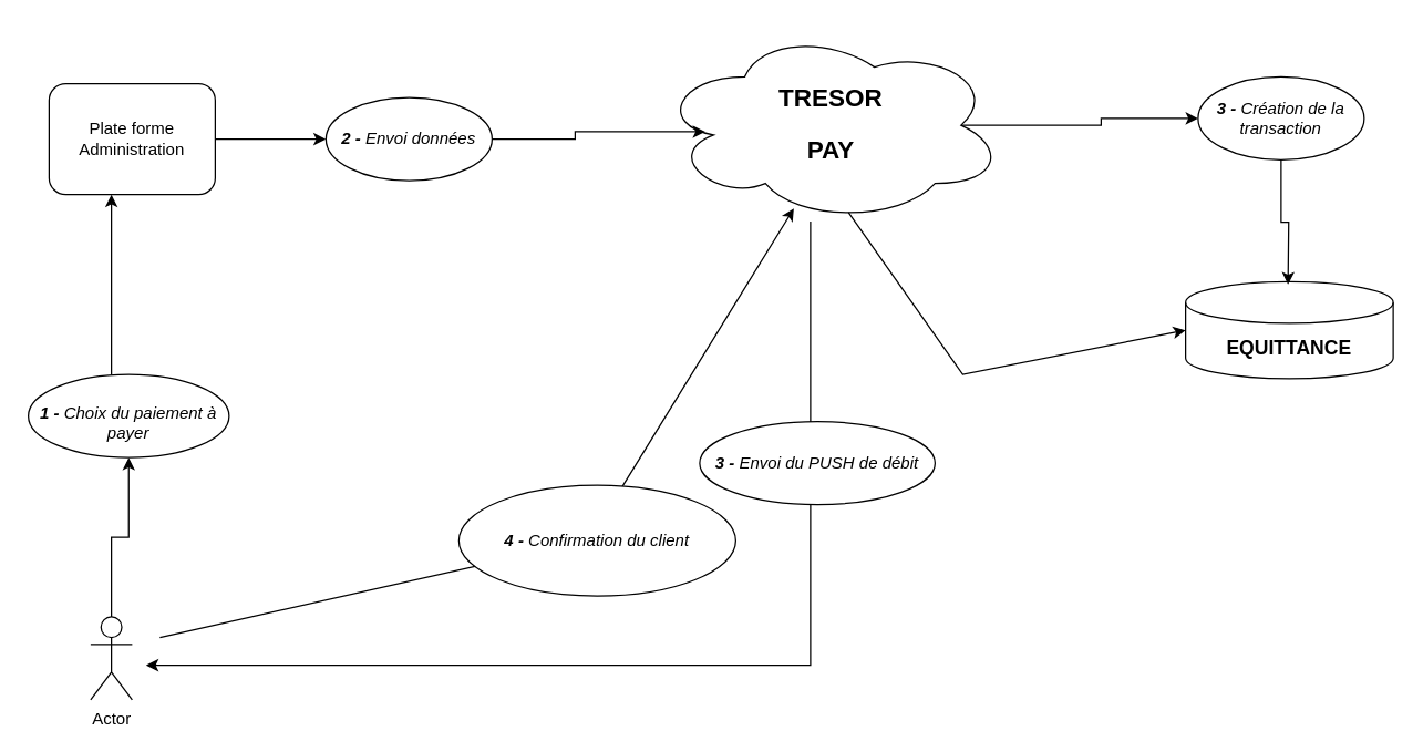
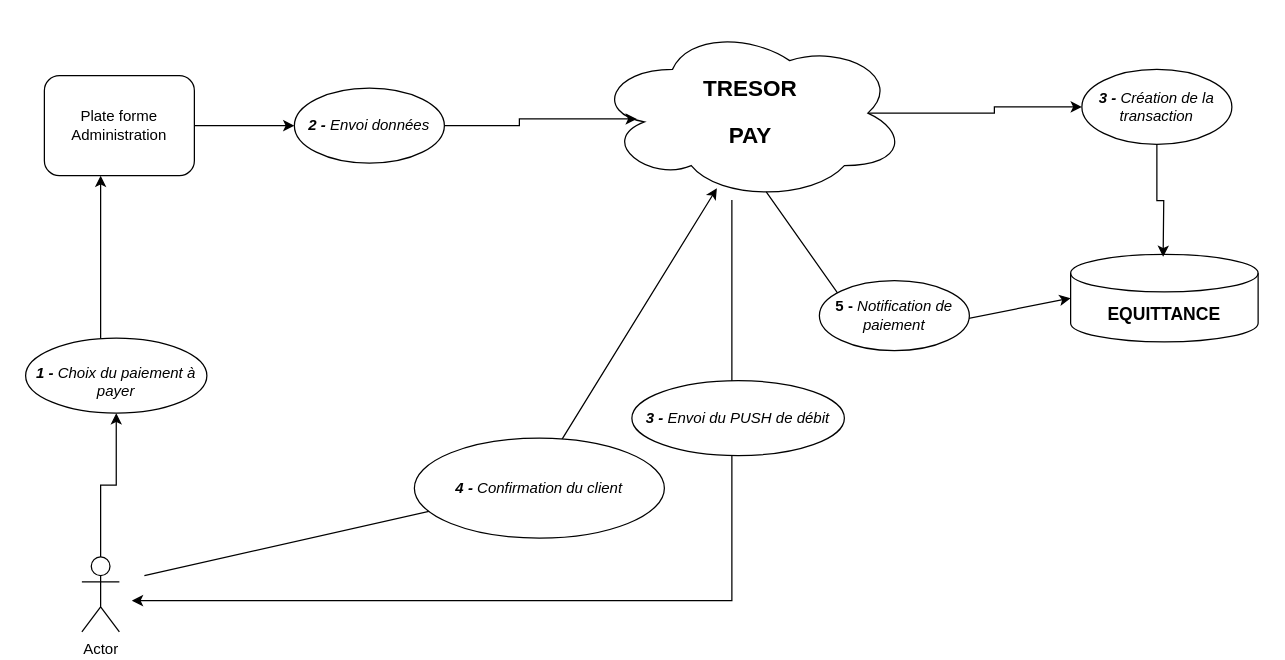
  <mxCell id="0" />
  <mxCell id="1" parent="0" />
  <mxCell id="2" value="" style="edgeStyle=orthogonalEdgeStyle;rounded=0;orthogonalLoop=1;jettySize=auto;html=1;" edge="1" parent="1" source="3" target="8"><mxGeometry relative="1" as="geometry" /></mxCell>
  <mxCell id="3" value="&lt;div&gt;Plate forme &lt;br&gt;&lt;/div&gt;&lt;div&gt;Administration&lt;/div&gt;" style="rounded=1;whiteSpace=wrap;html=1;" vertex="1" parent="1"><mxGeometry x="35" y="60" width="120" height="80" as="geometry" /></mxCell>
  <mxCell id="4" value="" style="edgeStyle=orthogonalEdgeStyle;rounded=0;orthogonalLoop=1;jettySize=auto;html=1;exitX=0.875;exitY=0.5;exitDx=0;exitDy=0;exitPerimeter=0;" edge="1" parent="1" source="6" target="15"><mxGeometry relative="1" as="geometry" /></mxCell>
  <mxCell id="5" value="" style="edgeStyle=orthogonalEdgeStyle;rounded=0;orthogonalLoop=1;jettySize=auto;html=1;" edge="1" parent="1" source="6"><mxGeometry relative="1" as="geometry"><mxPoint x="105" y="480" as="targetPoint" /><Array as="points"><mxPoint x="585" y="190" /><mxPoint x="585" y="190" /></Array></mxGeometry></mxCell>
  <mxCell id="6" value="&lt;div&gt;&lt;h2&gt;&lt;b&gt;TRESOR &lt;br&gt;&lt;/b&gt;&lt;/h2&gt;&lt;/div&gt;&lt;div&gt;&lt;h2&gt;&lt;b&gt;PAY&lt;/b&gt;&lt;/h2&gt;&lt;/div&gt;" style="ellipse;shape=cloud;whiteSpace=wrap;html=1;" vertex="1" parent="1"><mxGeometry x="475" y="20" width="250" height="140" as="geometry" /></mxCell>
  <mxCell id="7" value="" style="edgeStyle=orthogonalEdgeStyle;rounded=0;orthogonalLoop=1;jettySize=auto;html=1;entryX=0.136;entryY=0.533;entryDx=0;entryDy=0;entryPerimeter=0;" edge="1" parent="1" source="8" target="6"><mxGeometry relative="1" as="geometry"><mxPoint x="435" y="100" as="targetPoint" /></mxGeometry></mxCell>
  <mxCell id="8" value="&lt;i&gt;&lt;b&gt;2 - &lt;/b&gt;Envoi données&lt;/i&gt;" style="ellipse;whiteSpace=wrap;html=1;rounded=1;" vertex="1" parent="1"><mxGeometry x="235" y="70" width="120" height="60" as="geometry" /></mxCell>
  <mxCell id="9" value="" style="edgeStyle=orthogonalEdgeStyle;rounded=0;orthogonalLoop=1;jettySize=auto;html=1;" edge="1" parent="1" source="10" target="12"><mxGeometry relative="1" as="geometry" /></mxCell>
  <mxCell id="10" value="Actor" style="shape=umlActor;verticalLabelPosition=bottom;verticalAlign=top;html=1;outlineConnect=0;" vertex="1" parent="1"><mxGeometry x="65" y="445" width="30" height="60" as="geometry" /></mxCell>
  <mxCell id="11" value="" style="edgeStyle=orthogonalEdgeStyle;rounded=0;orthogonalLoop=1;jettySize=auto;html=1;" edge="1" parent="1" source="12" target="3"><mxGeometry relative="1" as="geometry"><mxPoint x="80" y="145" as="targetPoint" /><Array as="points"><mxPoint x="80" y="190" /><mxPoint x="80" y="190" /></Array></mxGeometry></mxCell>
  <mxCell id="12" value="&lt;br&gt;&lt;div&gt;&lt;i&gt;&lt;b&gt;1 - &lt;/b&gt;Choix du paiement à payer&lt;/i&gt;&lt;/div&gt;" style="ellipse;whiteSpace=wrap;html=1;verticalAlign=top;" vertex="1" parent="1"><mxGeometry x="20" y="270" width="145" height="60" as="geometry" /></mxCell>
  <mxCell id="13" value="&lt;h3&gt;&lt;b&gt;EQUITTANCE&lt;/b&gt;&lt;/h3&gt;" style="shape=cylinder3;whiteSpace=wrap;html=1;boundedLbl=1;backgroundOutline=1;size=15;" vertex="1" parent="1"><mxGeometry x="856" y="203" width="150" height="70" as="geometry" /></mxCell>
  <mxCell id="14" value="" style="edgeStyle=orthogonalEdgeStyle;rounded=0;orthogonalLoop=1;jettySize=auto;html=1;" edge="1" parent="1" source="15"><mxGeometry relative="1" as="geometry"><mxPoint x="930" y="205" as="targetPoint" /></mxGeometry></mxCell>
  <mxCell id="15" value="&lt;i&gt;&lt;b&gt;3 - &lt;/b&gt;Création de la transaction&lt;/i&gt;" style="ellipse;whiteSpace=wrap;html=1;" vertex="1" parent="1"><mxGeometry x="865" y="55" width="120" height="60" as="geometry" /></mxCell>
  <mxCell id="16" value="&lt;i&gt;&lt;b&gt;3 - &lt;/b&gt;Envoi du PUSH de débit&lt;/i&gt;" style="ellipse;whiteSpace=wrap;html=1;" vertex="1" parent="1"><mxGeometry x="505" y="304" width="170" height="60" as="geometry" /></mxCell>
  <mxCell id="17" value="" style="endArrow=classic;html=1;rounded=0;entryX=0.392;entryY=0.929;entryDx=0;entryDy=0;entryPerimeter=0;" edge="1" parent="1" target="6"><mxGeometry width="50" height="50" relative="1" as="geometry"><mxPoint x="115" y="460" as="sourcePoint" /><mxPoint x="165" y="410" as="targetPoint" /><Array as="points"><mxPoint x="425" y="390" /></Array></mxGeometry></mxCell>
  <mxCell id="18" value="&lt;i&gt;&lt;b&gt;4 - &lt;/b&gt;Confirmation du client&lt;/i&gt;" style="ellipse;whiteSpace=wrap;html=1;" vertex="1" parent="1"><mxGeometry x="331" y="350" width="200" height="80" as="geometry" /></mxCell>
  <mxCell id="19" value="" style="endArrow=classic;html=1;rounded=0;exitX=0.55;exitY=0.95;exitDx=0;exitDy=0;exitPerimeter=0;entryX=0;entryY=0.5;entryDx=0;entryDy=0;entryPerimeter=0;" edge="1" parent="1" source="6" target="13"><mxGeometry width="50" height="50" relative="1" as="geometry"><mxPoint x="645" y="310" as="sourcePoint" /><mxPoint x="855" y="240" as="targetPoint" /><Array as="points"><mxPoint x="695" y="270" /></Array></mxGeometry></mxCell>
+ <mxCell id="20" value="&lt;b&gt;5 - &lt;/b&gt;&lt;i&gt;Notification de paiement&lt;/i&gt;" style="ellipse;whiteSpace=wrap;html=1;" vertex="1" parent="1"><mxGeometry x="655" y="224" width="120" height="56" as="geometry" /></mxCell>
